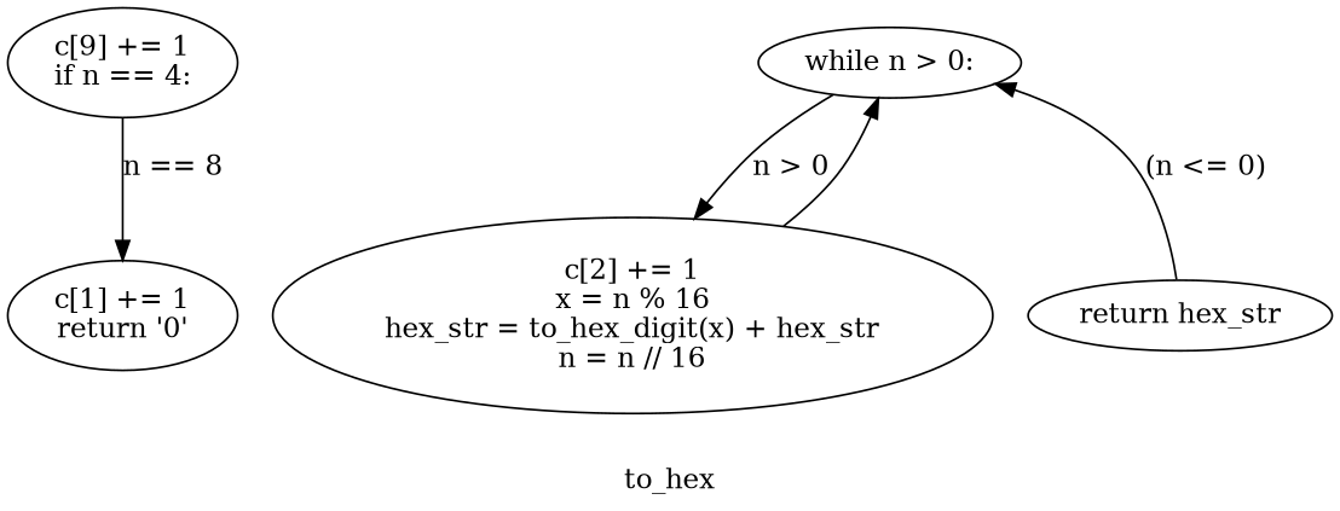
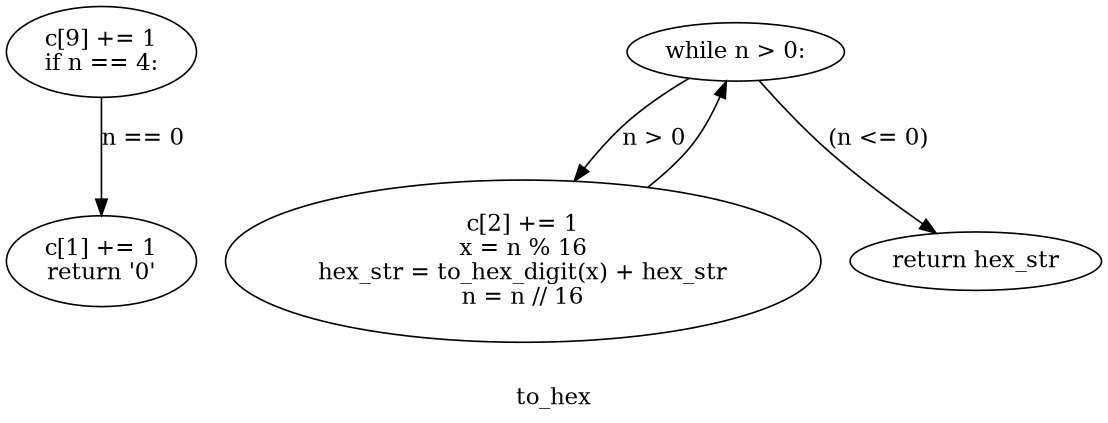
  digraph {
    label=to_hex
    n1 [height=0.77585 label="c[9] += 1\nif n == 4:\n" width=1.3602]
    n2 [height=0.77585 label="c[1] += 1\nreturn '0'\n" width=1.3602]
    n3 [height=0.5 label="while n > 0:\n" width=1.4877]
    n4 [height=1.3946 label="c[2] += 1\nx = n % 16\nhex_str = to_hex_digit(x) + hex_str\nn = n // 16\n" width=4.2328]
    n5 [height=0.5 label="return hex_str\n" width=1.7234]
-   n1 -> n2 [label="n == 8"]
+   n1 -> n2 [label="n == 0"]
    n3 -> n4 [label="n > 0"]
-   n5 -> n3 [label="(n <= 0)"]
+   n3 -> n5 [label="(n <= 0)"]
    n4 -> n3
  }
